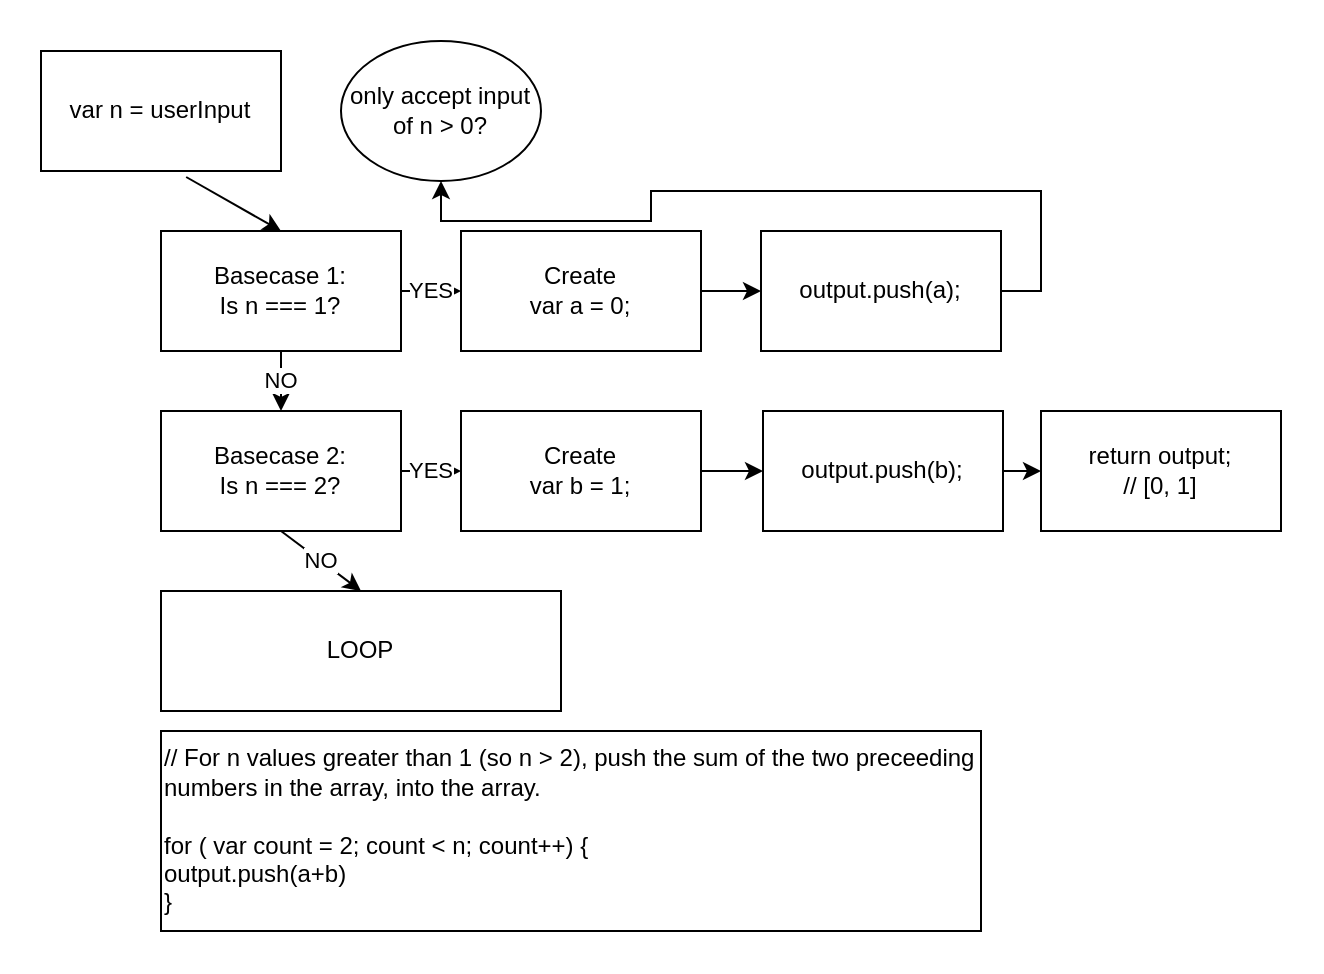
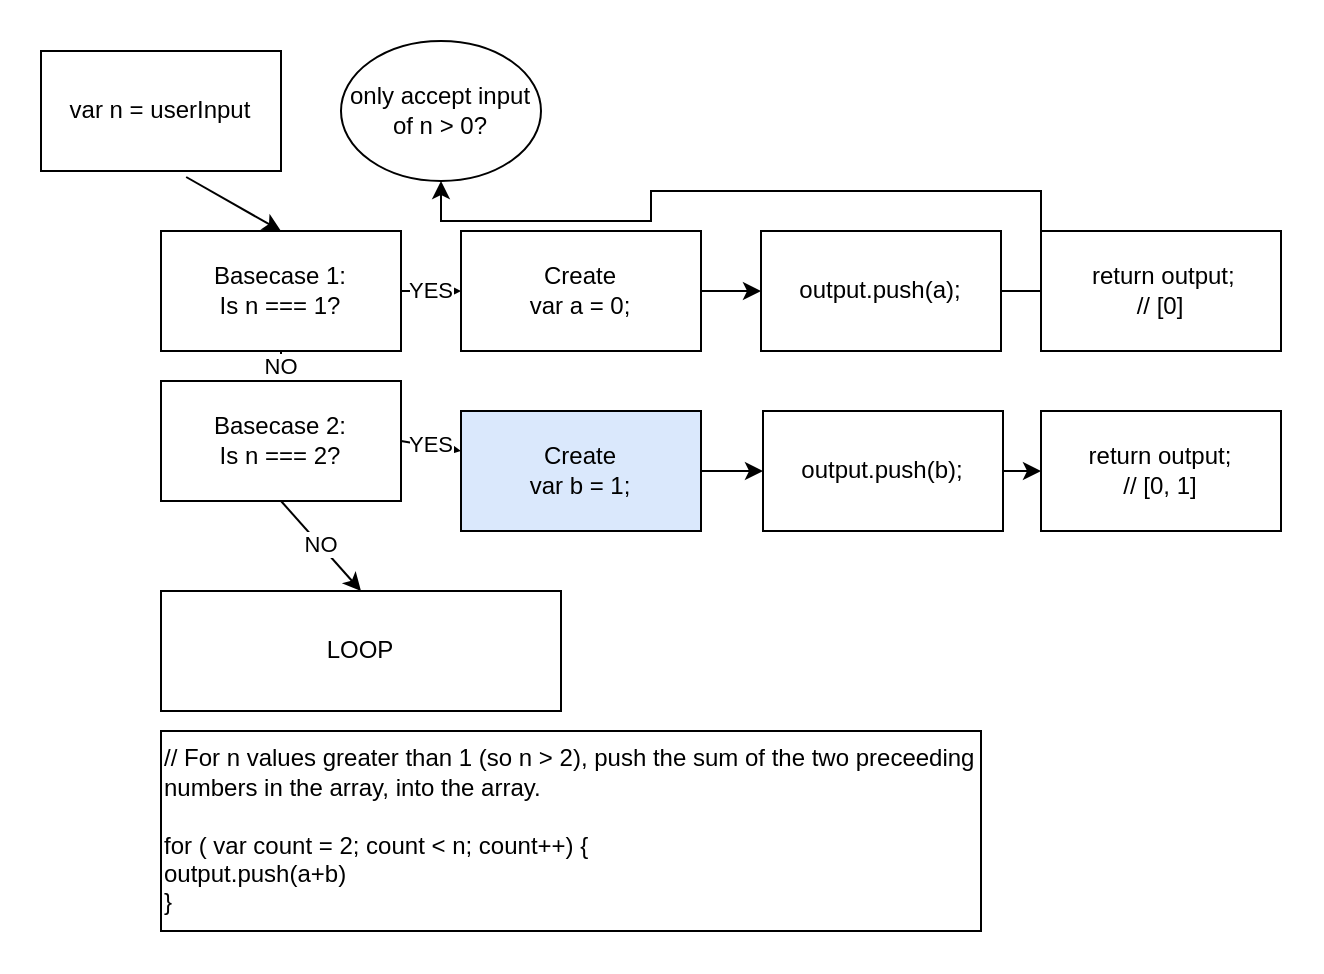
  <mxCell id="0" />
  <mxCell id="1" parent="0" />
  <mxCell id="2" value="var n = userInput" style="rounded=0;whiteSpace=wrap;html=1;" vertex="1" parent="1"><mxGeometry x="20" y="25" width="120" height="60" as="geometry" /></mxCell>
  <mxCell id="3" value="Basecase 1:&lt;br&gt;Is n === 1?" style="rounded=0;whiteSpace=wrap;html=1;" vertex="1" parent="1"><mxGeometry x="80" y="115" width="120" height="60" as="geometry" /></mxCell>
- <mxCell id="5" value="Basecase 2:&lt;br&gt;Is n === 2?" style="rounded=0;whiteSpace=wrap;html=1;" vertex="1" parent="1"><mxGeometry x="80" y="205" width="120" height="60" as="geometry" /></mxCell>
+ <mxCell id="4" value="&amp;nbsp;return output;&lt;br&gt;// [0]" style="rounded=0;whiteSpace=wrap;html=1;" vertex="1" parent="1"><mxGeometry x="520" y="115" width="120" height="60" as="geometry" /></mxCell>
+ <mxCell id="5" value="Basecase 2:&lt;br&gt;Is n === 2?" style="rounded=0;whiteSpace=wrap;html=1;" vertex="1" parent="1"><mxGeometry x="80" y="190" width="120" height="60" as="geometry" /></mxCell>
  <mxCell id="6" value="" style="endArrow=classic;html=1;exitX=1;exitY=0.5;exitDx=0;exitDy=0;entryX=0;entryY=0.5;entryDx=0;entryDy=0;" edge="1" parent="1" source="14" target="21"><mxGeometry width="50" height="50" relative="1" as="geometry"><mxPoint x="200" y="175" as="sourcePoint" /><mxPoint x="390" y="145" as="targetPoint" /></mxGeometry></mxCell>
  <mxCell id="7" value="NO" style="endArrow=classic;html=1;entryX=0.5;entryY=0;entryDx=0;entryDy=0;exitX=0.5;exitY=1;exitDx=0;exitDy=0;" edge="1" parent="1" source="3" target="5"><mxGeometry width="50" height="50" relative="1" as="geometry"><mxPoint x="120" y="215" as="sourcePoint" /><mxPoint x="170" y="165" as="targetPoint" /></mxGeometry></mxCell>
  <mxCell id="8" value="" style="endArrow=classic;html=1;exitX=0.605;exitY=1.05;exitDx=0;exitDy=0;exitPerimeter=0;entryX=0.5;entryY=0;entryDx=0;entryDy=0;" edge="1" parent="1" source="2" target="3"><mxGeometry width="50" height="50" relative="1" as="geometry"><mxPoint x="100" y="125" as="sourcePoint" /><mxPoint x="150" y="75" as="targetPoint" /></mxGeometry></mxCell>
  <mxCell id="9" value="return output;&lt;br&gt;// [0, 1]" style="rounded=0;whiteSpace=wrap;html=1;" vertex="1" parent="1"><mxGeometry x="520" y="205" width="120" height="60" as="geometry" /></mxCell>
  <mxCell id="10" value="YES" style="endArrow=classic;html=1;exitX=1;exitY=0.5;exitDx=0;exitDy=0;" edge="1" parent="1" source="5" target="17"><mxGeometry width="50" height="50" relative="1" as="geometry"><mxPoint x="200" y="265" as="sourcePoint" /><mxPoint x="250" y="215" as="targetPoint" /></mxGeometry></mxCell>
  <mxCell id="11" value="LOOP" style="rounded=0;whiteSpace=wrap;html=1;" vertex="1" parent="1"><mxGeometry x="80" y="295" width="200" height="60" as="geometry" /></mxCell>
  <mxCell id="12" value="NO" style="endArrow=classic;html=1;exitX=0.5;exitY=1;exitDx=0;exitDy=0;entryX=0.5;entryY=0;entryDx=0;entryDy=0;" edge="1" parent="1" source="5" target="11"><mxGeometry width="50" height="50" relative="1" as="geometry"><mxPoint x="120" y="305" as="sourcePoint" /><mxPoint x="170" y="255" as="targetPoint" /></mxGeometry></mxCell>
  <mxCell id="13" value="only accept input of n &amp;gt; 0?" style="ellipse;whiteSpace=wrap;html=1;" vertex="1" parent="1"><mxGeometry x="170" y="20" width="100" height="70" as="geometry" /></mxCell>
  <mxCell id="14" value="Create &lt;br&gt;var a = 0;" style="rounded=0;whiteSpace=wrap;html=1;" vertex="1" parent="1"><mxGeometry x="230" y="115" width="120" height="60" as="geometry" /></mxCell>
  <mxCell id="15" value="YES" style="endArrow=classic;html=1;exitX=1;exitY=0.5;exitDx=0;exitDy=0;entryX=0;entryY=0.5;entryDx=0;entryDy=0;" edge="1" parent="1" source="3" target="14"><mxGeometry width="50" height="50" relative="1" as="geometry"><mxPoint x="200" y="145" as="sourcePoint" /><mxPoint x="380" y="145" as="targetPoint" /></mxGeometry></mxCell>
  <mxCell id="16" style="edgeStyle=orthogonalEdgeStyle;rounded=0;orthogonalLoop=1;jettySize=auto;html=1;exitX=1;exitY=0.5;exitDx=0;exitDy=0;entryX=0;entryY=0.5;entryDx=0;entryDy=0;" edge="1" parent="1" source="17" target="19"><mxGeometry relative="1" as="geometry" /></mxCell>
- <mxCell id="17" value="Create&lt;br&gt;var b = 1;" style="rounded=0;whiteSpace=wrap;html=1;" vertex="1" parent="1"><mxGeometry x="230" y="205" width="120" height="60" as="geometry" /></mxCell>
+ <mxCell id="17" value="Create&lt;br&gt;var b = 1;" style="rounded=0;whiteSpace=wrap;html=1;fillColor=#dae8fc;" vertex="1" parent="1"><mxGeometry x="230" y="205" width="120" height="60" as="geometry" /></mxCell>
  <mxCell id="18" style="edgeStyle=orthogonalEdgeStyle;rounded=0;orthogonalLoop=1;jettySize=auto;html=1;exitX=1;exitY=0.5;exitDx=0;exitDy=0;entryX=0;entryY=0.5;entryDx=0;entryDy=0;" edge="1" parent="1" source="19" target="9"><mxGeometry relative="1" as="geometry" /></mxCell>
  <mxCell id="19" value="output.push(b);" style="rounded=0;whiteSpace=wrap;html=1;" vertex="1" parent="1"><mxGeometry x="381" y="205" width="120" height="60" as="geometry" /></mxCell>
  <mxCell id="20" style="edgeStyle=orthogonalEdgeStyle;rounded=0;orthogonalLoop=1;jettySize=auto;html=1;exitX=1;exitY=0.5;exitDx=0;exitDy=0;" edge="1" parent="1" source="21" target="13"><mxGeometry relative="1" as="geometry" /></mxCell>
  <mxCell id="21" value="output.push(a);" style="rounded=0;whiteSpace=wrap;html=1;" vertex="1" parent="1"><mxGeometry x="380" y="115" width="120" height="60" as="geometry" /></mxCell>
  <mxCell id="22" value="// For n values greater than 1 (so n &amp;gt; 2), push the sum of the two preceeding numbers in the array, into the array.&lt;br&gt;&lt;br&gt;for ( var count = 2; count &amp;lt; n; count++) {&lt;br&gt;output.push(a+b)&lt;br&gt;}" style="rounded=0;whiteSpace=wrap;html=1;align=left;" vertex="1" parent="1"><mxGeometry x="80" y="365" width="410" height="100" as="geometry" /></mxCell>
